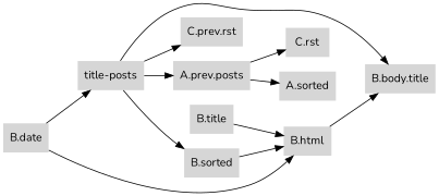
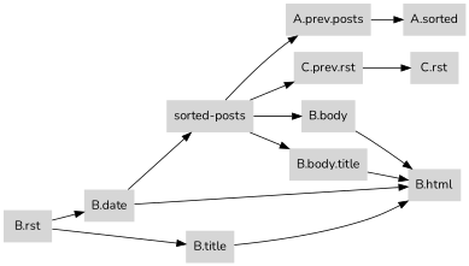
  digraph {
    fontname=Nunito
    rankdir=LR
    node [fillcolor="#d6d6d6" fontname=Nunito penwidth=0 shape=rect style=filled]
    edge [fontname=Nunito]
    n1 [label="A.prev.posts"]
    n2 [label="A.sorted"]
-   "B.body" [label="B.sorted"]
+   "B.body"
    "B.html"
    "B.date"
-   "sorted-posts" [label="title-posts"]
+   "sorted-posts"
    n7 [label="B.body.title"]
    n8 [label="C.prev.rst"]
    n9 [label="C.rst"]
+   "B.rst"
    "B.title"
    n1 -> n2
    "B.body" -> "B.html"
    "B.date" -> "B.html"
    "B.date" -> "sorted-posts"
    "sorted-posts" -> n1
    "sorted-posts" -> "B.body"
    "sorted-posts" -> n7
    "sorted-posts" -> n8
-   "B.html" -> n7
-   n1 -> n9
+   n7 -> "B.html"
+   n8 -> n9
+   "B.rst" -> "B.date"
+   "B.rst" -> "B.title"
    "B.title" -> "B.html"
  }
